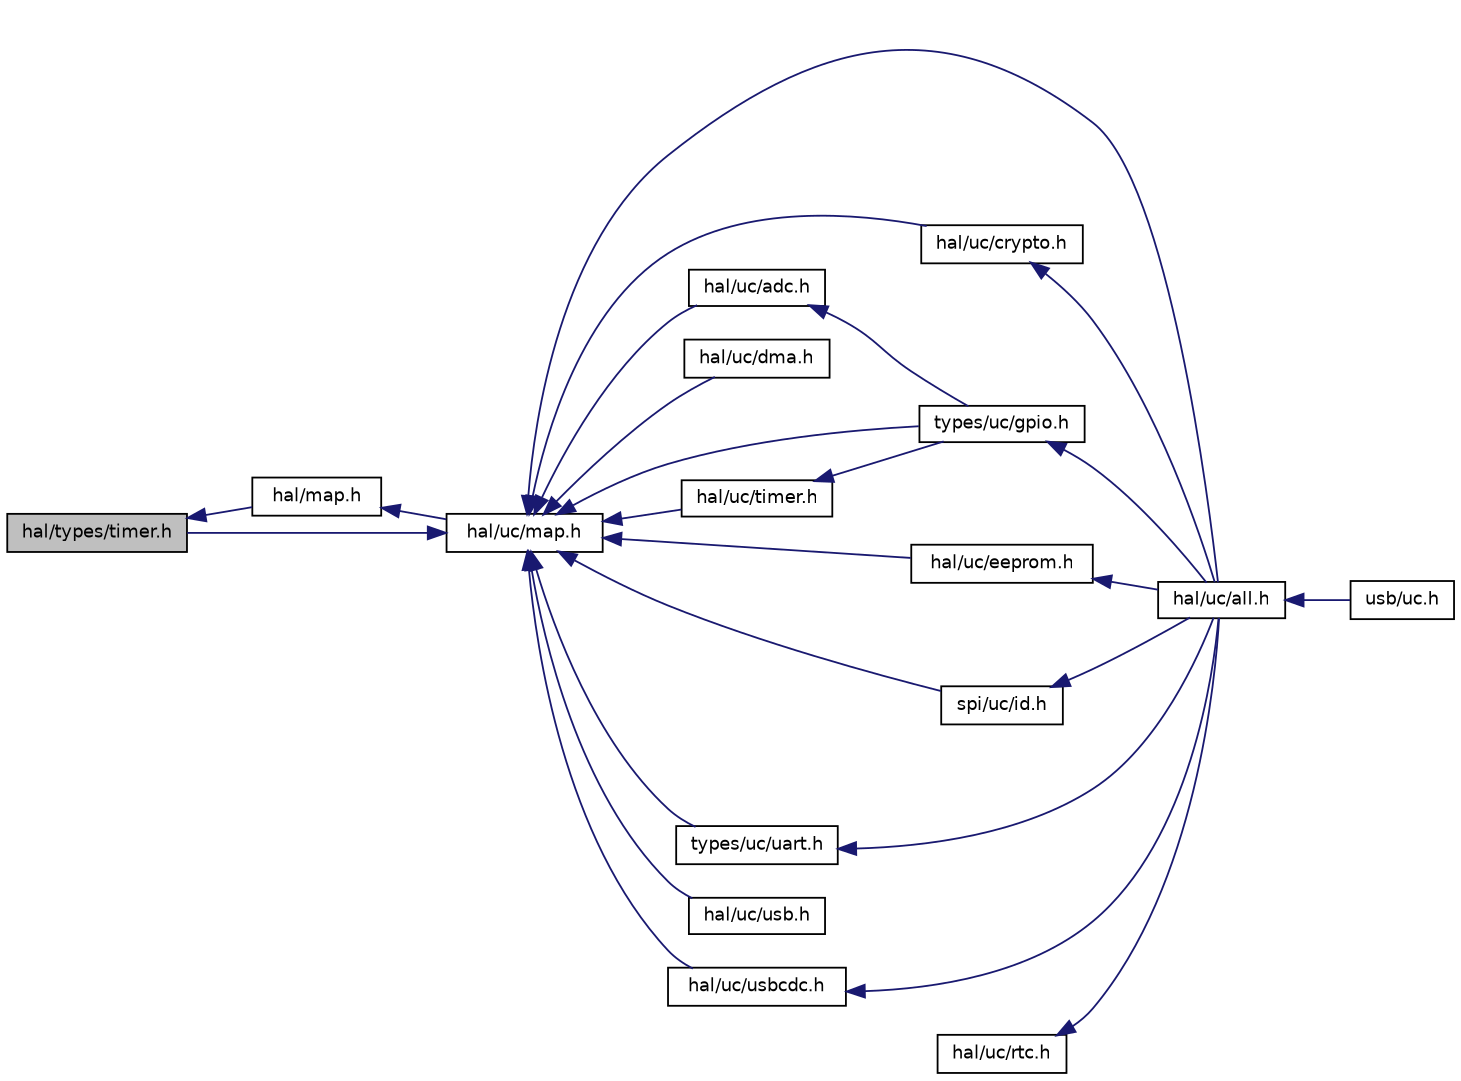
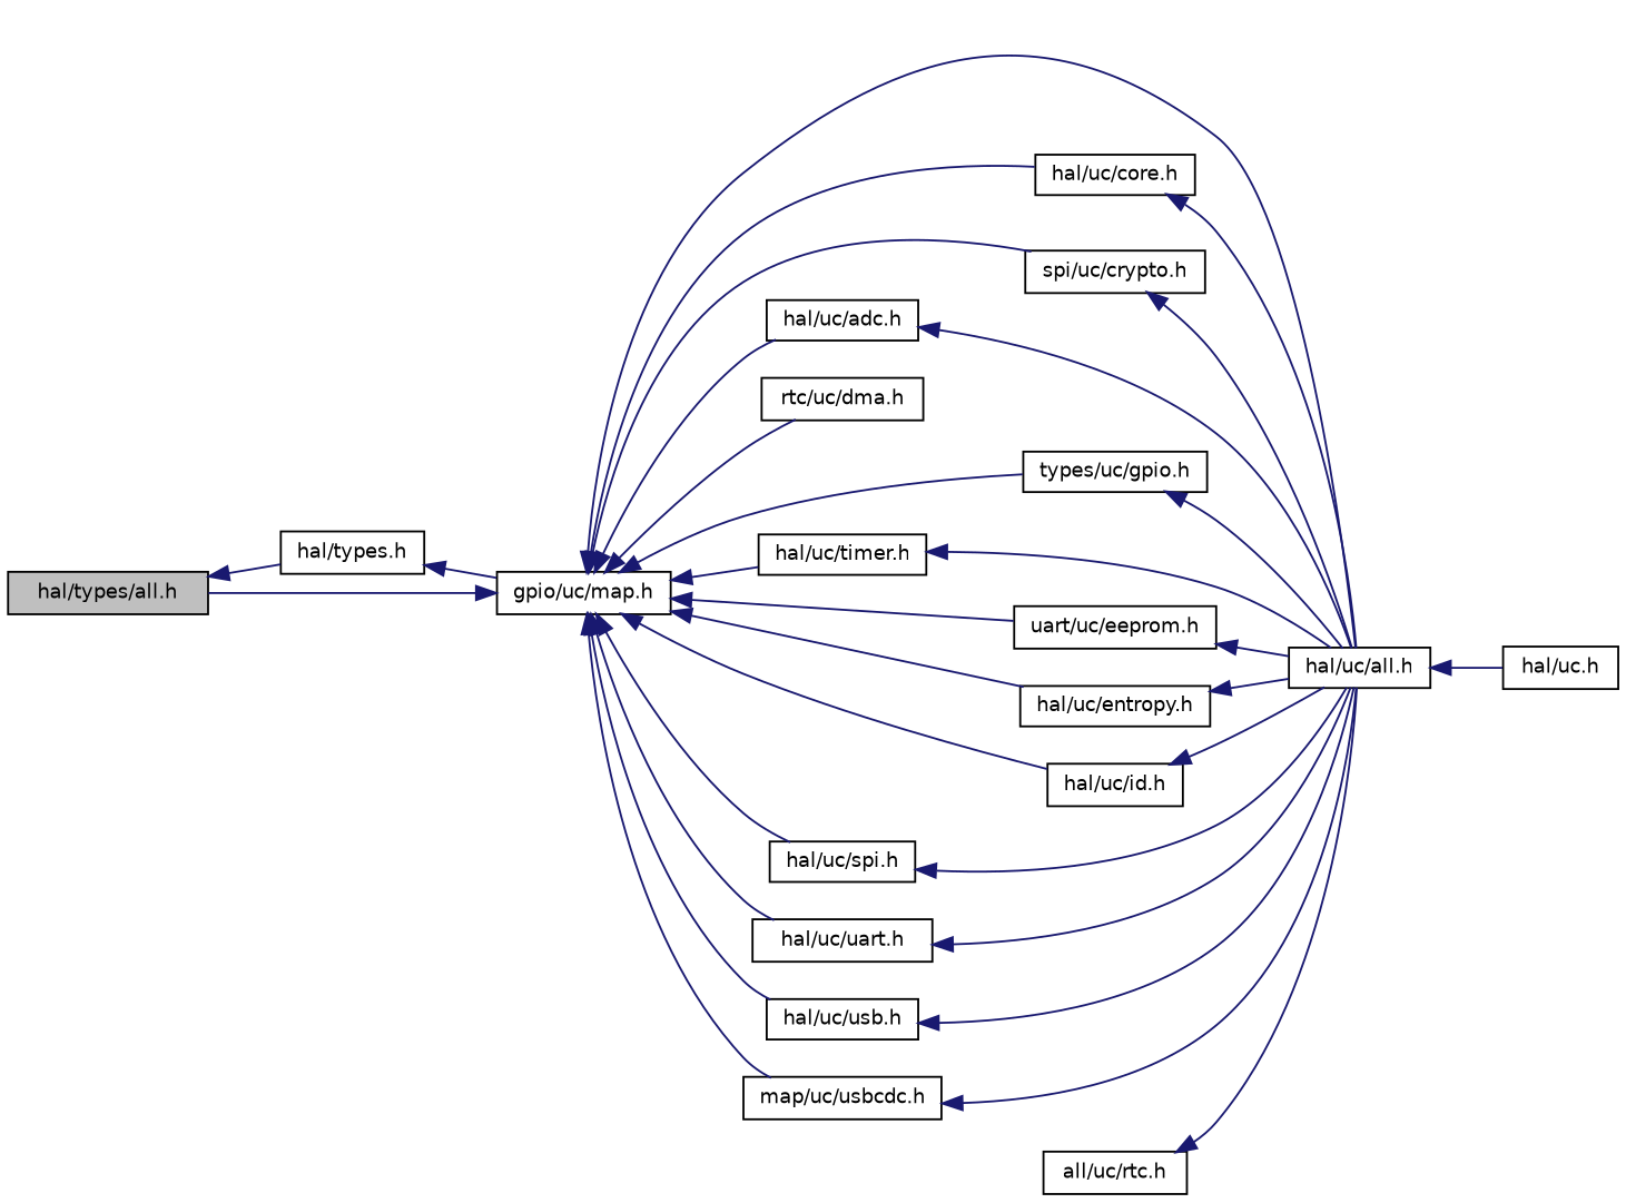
  digraph {
    rankdir=LR
    node [color=black fontname=Helvetica fontsize=10 shape=record]
    edge [color=midnightblue dir=back fontname=Helvetica fontsize=10 labelfontname=Helvetica labelfontsize=10 style=solid]
-   n1 [fillcolor=grey75 fontcolor=black height=0.2 label="hal/types/timer.h" style=filled width=0.4]
-   n2 [height=0.2 label="hal/map.h" width=0.4]
-   n3 [height=0.2 label="hal/uc/map.h" width=0.4]
+   n1 [fillcolor=grey75 fontcolor=black height=0.2 label="hal/types/all.h" style=filled width=0.4]
+   n2 [height=0.2 label="hal/types.h" width=0.4]
+   n3 [height=0.2 label="gpio/uc/map.h" width=0.4]
    n4 [height=0.2 label="hal/uc/adc.h" width=0.4]
    n5 [height=0.2 label="hal/uc/all.h" width=0.4]
-   n7 [height=0.2 label="hal/uc/crypto.h" width=0.4]
-   n8 [height=0.2 label="hal/uc/dma.h" width=0.4]
-   n9 [height=0.2 label="hal/uc/eeprom.h" width=0.4]
+   n6 [height=0.2 label="hal/uc/core.h" width=0.4]
+   n7 [height=0.2 label="spi/uc/crypto.h" width=0.4]
+   n8 [height=0.2 label="rtc/uc/dma.h" width=0.4]
+   n9 [height=0.2 label="uart/uc/eeprom.h" width=0.4]
+   n10 [height=0.2 label="hal/uc/entropy.h" width=0.4]
    n11 [height=0.2 label="types/uc/gpio.h" width=0.4]
-   n12 [height=0.2 label="spi/uc/id.h" width=0.4]
+   n12 [height=0.2 label="hal/uc/id.h" width=0.4]
+   n13 [height=0.2 label="hal/uc/spi.h" width=0.4]
    n14 [height=0.2 label="hal/uc/timer.h" width=0.4]
-   n15 [height=0.2 label="types/uc/uart.h" width=0.4]
+   n15 [height=0.2 label="hal/uc/uart.h" width=0.4]
    n16 [height=0.2 label="hal/uc/usb.h" width=0.4]
-   n17 [height=0.2 label="hal/uc/usbcdc.h" width=0.4]
-   n18 [height=0.2 label="usb/uc.h" width=0.4]
-   n19 [height=0.2 label="hal/uc/rtc.h" width=0.4]
+   n17 [height=0.2 label="map/uc/usbcdc.h" width=0.4]
+   n18 [height=0.2 label="hal/uc.h" width=0.4]
+   n19 [height=0.2 label="all/uc/rtc.h" width=0.4]
    n1 -> n2
    n2 -> n3
    n3 -> n1
    n3 -> n4
    n3 -> n5
+   n3 -> n6
    n3 -> n7
    n3 -> n8
    n3 -> n9
+   n3 -> n10
    n3 -> n11
    n3 -> n12
+   n3 -> n13
    n3 -> n14
    n3 -> n15
    n3 -> n16
    n3 -> n17
-   n4 -> n11
+   n4 -> n5
    n5 -> n18
+   n6 -> n5
    n7 -> n5
    n9 -> n5
+   n10 -> n5
    n11 -> n5
    n12 -> n5
-   n14 -> n11
+   n13 -> n5
+   n14 -> n5
    n15 -> n5
+   n16 -> n5
    n17 -> n5
    n19 -> n5
  }
